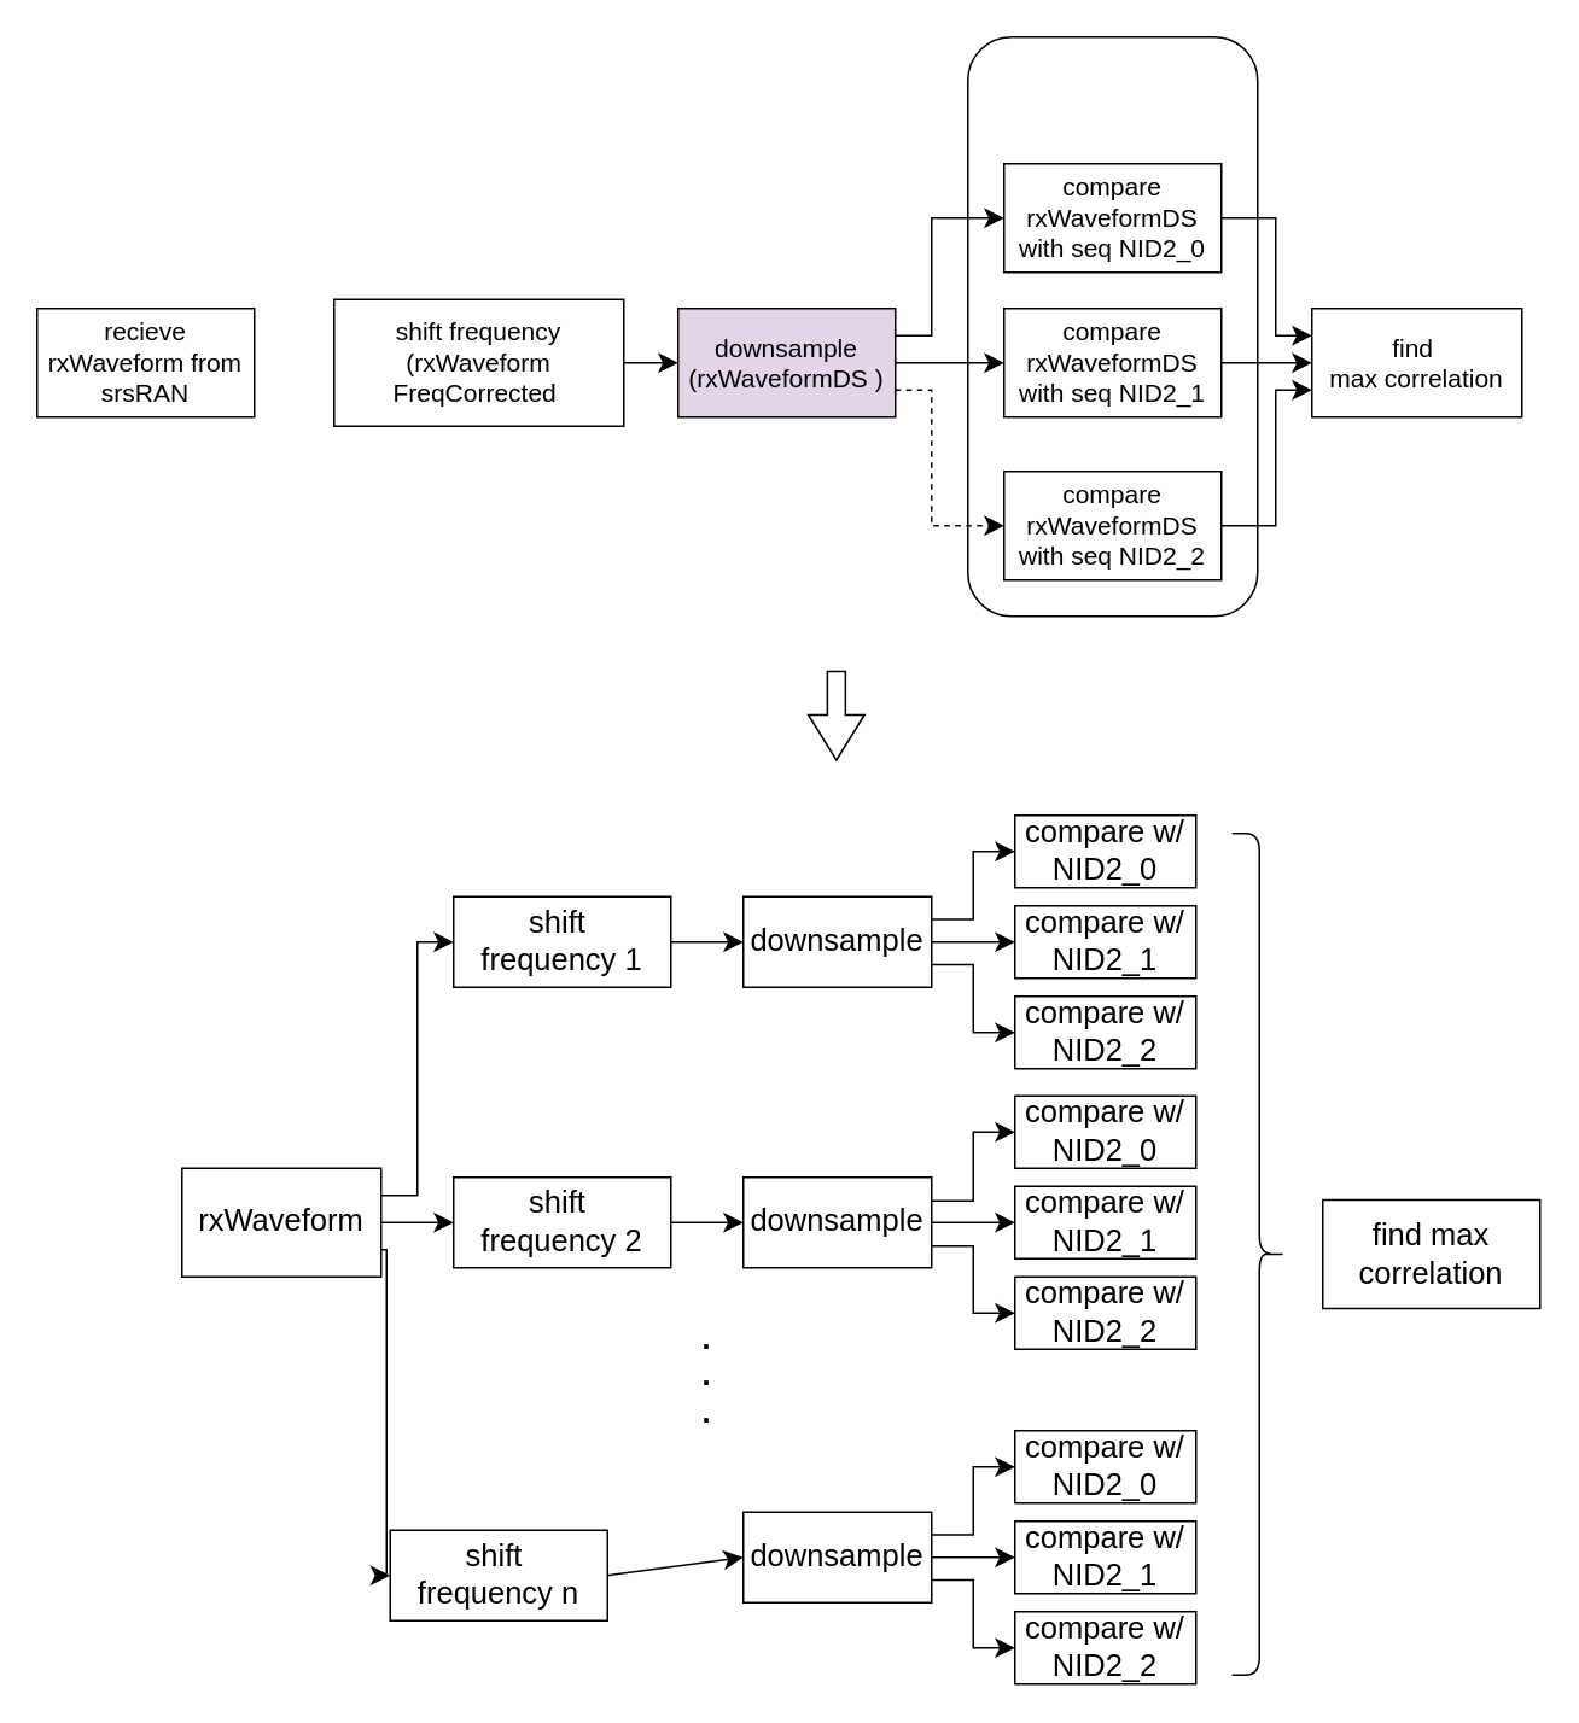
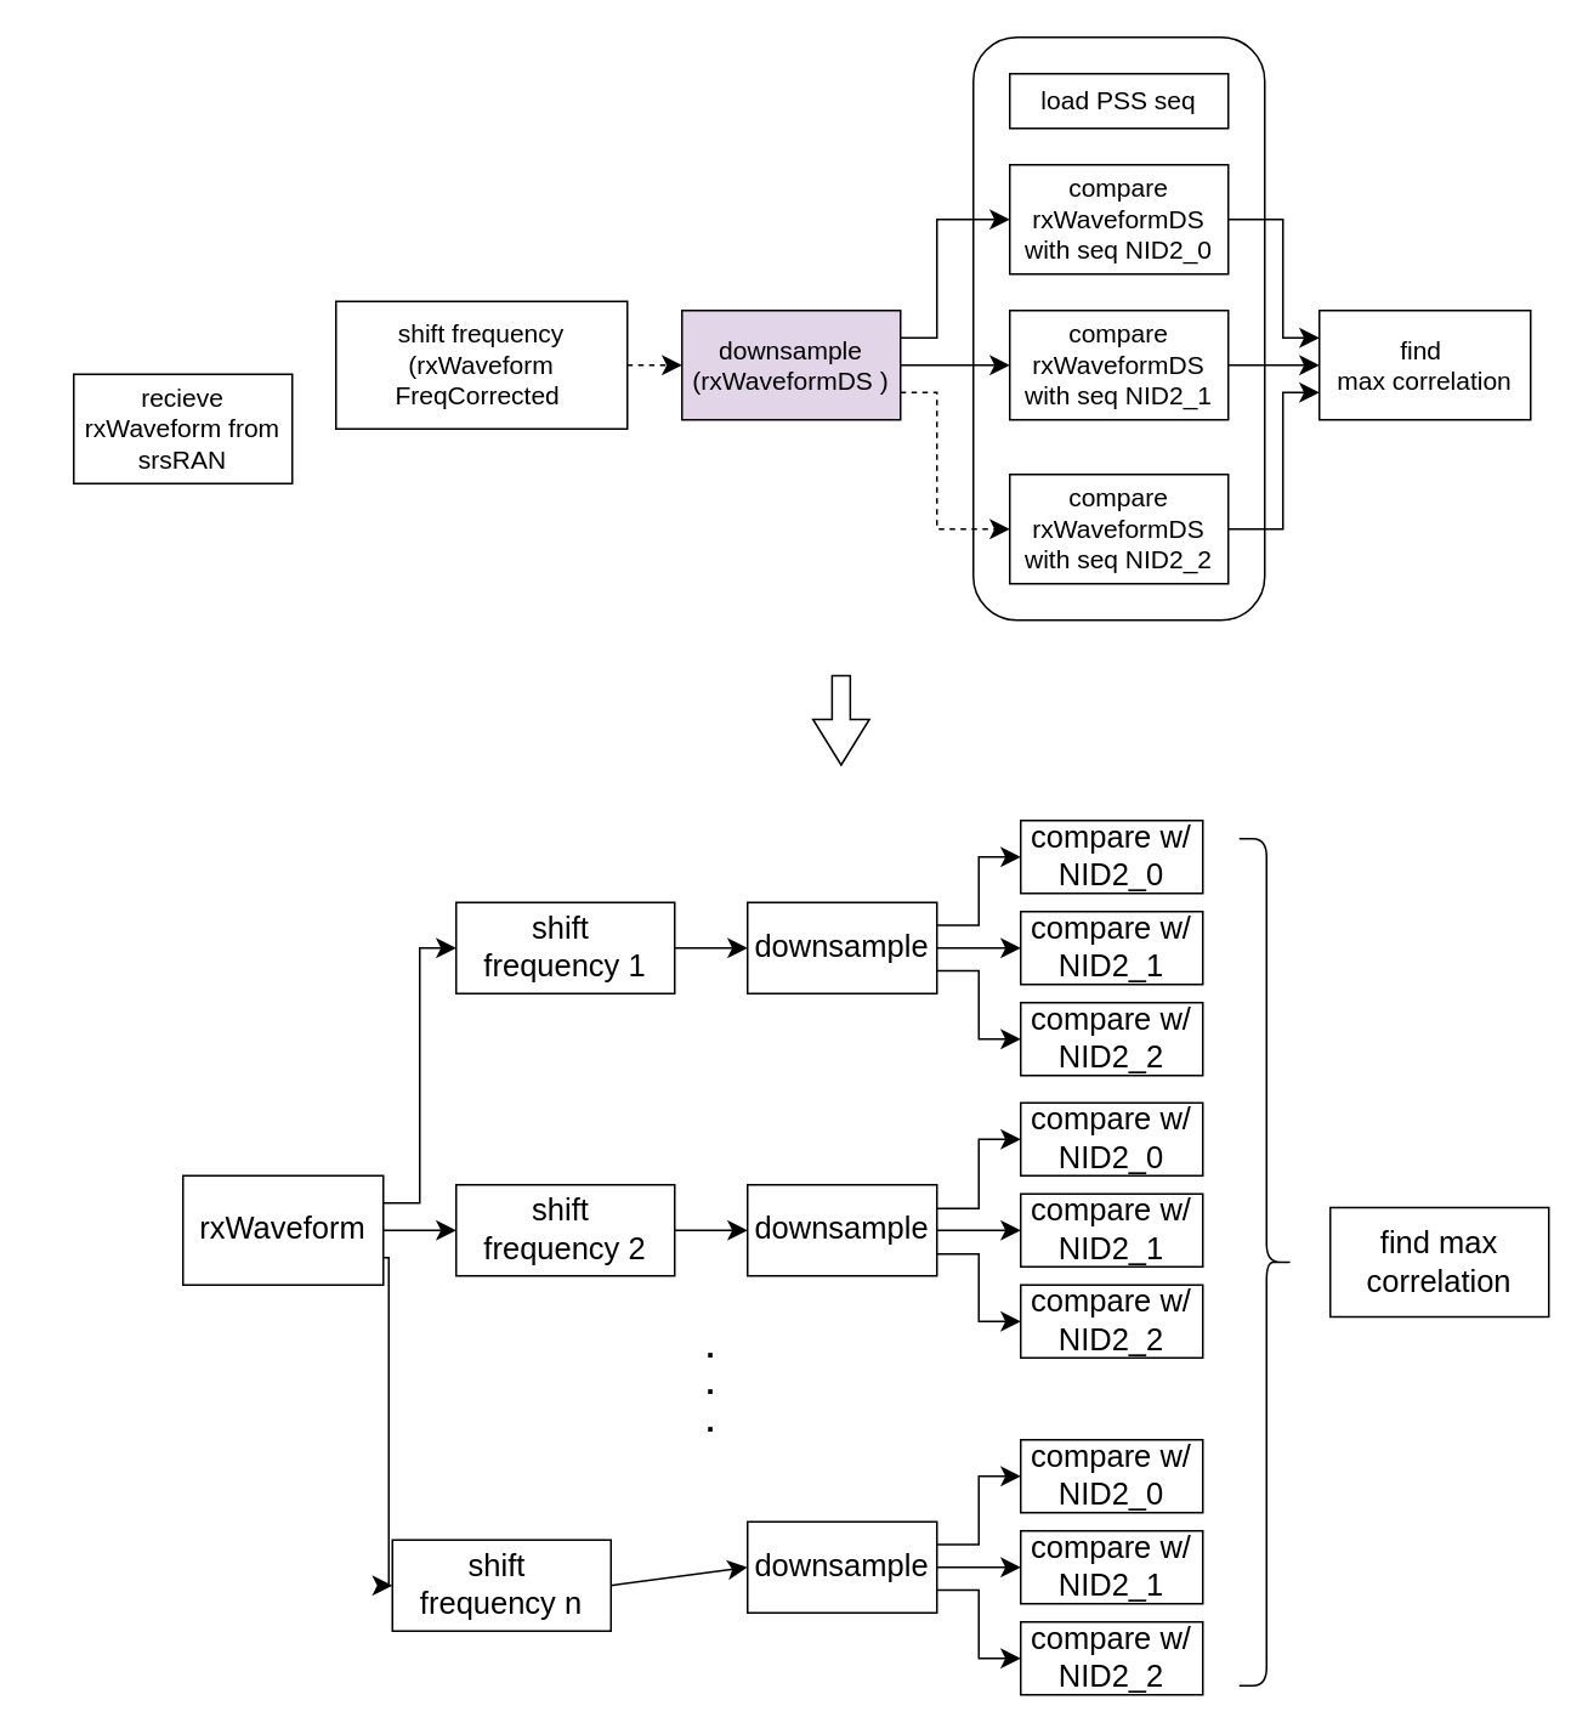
  <mxCell id="0" />
  <mxCell id="1" parent="0" />
  <mxCell id="2" value="" style="rounded=1;whiteSpace=wrap;html=1;fontSize=14;" vertex="1" parent="1"><mxGeometry x="534" y="20" width="160" height="320" as="geometry" /></mxCell>
- <mxCell id="3" value="recieve rxWaveform from srsRAN" style="rounded=0;whiteSpace=wrap;html=1;fontSize=14;" vertex="1" parent="1"><mxGeometry x="20" y="170" width="120" height="60" as="geometry" /></mxCell>
- <mxCell id="4" style="edgeStyle=none;curved=1;rounded=0;orthogonalLoop=1;jettySize=auto;html=1;exitX=1;exitY=0.5;exitDx=0;exitDy=0;entryX=0;entryY=0.5;entryDx=0;entryDy=0;fontSize=14;startSize=8;endSize=8;" edge="1" parent="1" source="5" target="7"><mxGeometry relative="1" as="geometry" /></mxCell>
+ <mxCell id="3" value="recieve rxWaveform from srsRAN" style="rounded=0;whiteSpace=wrap;html=1;fontSize=14;" vertex="1" parent="1"><mxGeometry x="40" y="205" width="120" height="60" as="geometry" /></mxCell>
+ <mxCell id="4" style="edgeStyle=none;curved=1;rounded=0;orthogonalLoop=1;jettySize=auto;html=1;exitX=1;exitY=0.5;exitDx=0;exitDy=0;entryX=0;entryY=0.5;entryDx=0;entryDy=0;fontSize=14;startSize=8;endSize=8;dashed=1;" edge="1" parent="1" source="5" target="7"><mxGeometry relative="1" as="geometry" /></mxCell>
  <mxCell id="5" value="shift frequency&lt;div&gt;(rxWaveform&lt;/div&gt;&lt;div&gt;FreqCorrected&amp;nbsp;&lt;/div&gt;" style="rounded=0;whiteSpace=wrap;html=1;fontSize=14;" vertex="1" parent="1"><mxGeometry x="184" y="165" width="160" height="70" as="geometry" /></mxCell>
  <mxCell id="6" style="edgeStyle=none;curved=1;rounded=0;orthogonalLoop=1;jettySize=auto;html=1;exitX=1;exitY=0.5;exitDx=0;exitDy=0;fontSize=14;startSize=8;endSize=8;" edge="1" parent="1" source="7" target="10"><mxGeometry relative="1" as="geometry" /></mxCell>
  <mxCell id="7" value="downsample&lt;div&gt;(rxWaveformDS&amp;nbsp;)&lt;/div&gt;" style="rounded=0;whiteSpace=wrap;html=1;fontSize=14;fillColor=#e1d5e7;" vertex="1" parent="1"><mxGeometry x="374" y="170" width="120" height="60" as="geometry" /></mxCell>
  <mxCell id="8" value="compare rxWaveformDS with seq NID2_0" style="rounded=0;whiteSpace=wrap;html=1;fontSize=14;" vertex="1" parent="1"><mxGeometry x="554" y="90" width="120" height="60" as="geometry" /></mxCell>
  <mxCell id="9" style="edgeStyle=none;curved=1;rounded=0;orthogonalLoop=1;jettySize=auto;html=1;exitX=1;exitY=0.5;exitDx=0;exitDy=0;entryX=0;entryY=0.5;entryDx=0;entryDy=0;fontSize=14;startSize=8;endSize=8;" edge="1" parent="1" source="10" target="12"><mxGeometry relative="1" as="geometry" /></mxCell>
  <mxCell id="10" value="compare rxWaveformDS with seq NID2_1" style="rounded=0;whiteSpace=wrap;html=1;fontSize=14;" vertex="1" parent="1"><mxGeometry x="554" y="170" width="120" height="60" as="geometry" /></mxCell>
  <mxCell id="11" value="compare rxWaveformDS with seq NID2_2" style="rounded=0;whiteSpace=wrap;html=1;fontSize=14;" vertex="1" parent="1"><mxGeometry x="554" y="260" width="120" height="60" as="geometry" /></mxCell>
  <mxCell id="12" value="find&amp;nbsp;&lt;div&gt;max correlation&lt;/div&gt;" style="rounded=0;whiteSpace=wrap;html=1;fontSize=14;" vertex="1" parent="1"><mxGeometry x="724" y="170" width="116" height="60" as="geometry" /></mxCell>
+ <mxCell id="13" value="load PSS seq" style="rounded=0;whiteSpace=wrap;html=1;fontSize=14;" vertex="1" parent="1"><mxGeometry x="554" y="40" width="120" height="30" as="geometry" /></mxCell>
  <mxCell id="14" style="edgeStyle=none;curved=1;rounded=0;orthogonalLoop=1;jettySize=auto;html=1;exitX=1;exitY=0.5;exitDx=0;exitDy=0;fontSize=12;startSize=8;endSize=8;" edge="1" parent="1" source="15" target="19"><mxGeometry relative="1" as="geometry" /></mxCell>
  <mxCell id="15" value="rxWaveform" style="rounded=0;whiteSpace=wrap;html=1;fontSize=17;" vertex="1" parent="1"><mxGeometry x="100" y="645" width="110" height="60" as="geometry" /></mxCell>
  <mxCell id="16" style="edgeStyle=none;curved=1;rounded=0;orthogonalLoop=1;jettySize=auto;html=1;exitX=1;exitY=0.5;exitDx=0;exitDy=0;fontSize=12;startSize=8;endSize=8;" edge="1" parent="1" source="17" target="23"><mxGeometry relative="1" as="geometry" /></mxCell>
  <mxCell id="17" value="shift&amp;nbsp;&lt;div&gt;frequency 1&lt;/div&gt;" style="rounded=0;whiteSpace=wrap;html=1;fontSize=17;" vertex="1" parent="1"><mxGeometry x="250" y="495" width="120" height="50" as="geometry" /></mxCell>
  <mxCell id="18" style="edgeStyle=none;curved=1;rounded=0;orthogonalLoop=1;jettySize=auto;html=1;exitX=1;exitY=0.5;exitDx=0;exitDy=0;entryX=0;entryY=0.5;entryDx=0;entryDy=0;fontSize=12;startSize=8;endSize=8;" edge="1" parent="1" source="19" target="25"><mxGeometry relative="1" as="geometry" /></mxCell>
  <mxCell id="19" value="shift&amp;nbsp;&lt;div&gt;frequency 2&lt;/div&gt;" style="rounded=0;whiteSpace=wrap;html=1;fontSize=17;" vertex="1" parent="1"><mxGeometry x="250" y="650" width="120" height="50" as="geometry" /></mxCell>
  <mxCell id="20" style="edgeStyle=none;curved=1;rounded=0;orthogonalLoop=1;jettySize=auto;html=1;exitX=1;exitY=0.5;exitDx=0;exitDy=0;entryX=0;entryY=0.5;entryDx=0;entryDy=0;fontSize=12;startSize=8;endSize=8;" edge="1" parent="1" source="21" target="27"><mxGeometry relative="1" as="geometry" /></mxCell>
  <mxCell id="21" value="shift&amp;nbsp;&lt;div&gt;frequency n&lt;/div&gt;" style="rounded=0;whiteSpace=wrap;html=1;fontSize=17;" vertex="1" parent="1"><mxGeometry x="215" y="845" width="120" height="50" as="geometry" /></mxCell>
  <mxCell id="22" style="edgeStyle=none;curved=1;rounded=0;orthogonalLoop=1;jettySize=auto;html=1;exitX=1;exitY=0.5;exitDx=0;exitDy=0;entryX=0;entryY=0.5;entryDx=0;entryDy=0;fontSize=12;startSize=8;endSize=8;" edge="1" parent="1" source="23" target="29"><mxGeometry relative="1" as="geometry"><mxPoint x="520" y="520" as="sourcePoint" /></mxGeometry></mxCell>
  <mxCell id="23" value="downsample" style="rounded=0;whiteSpace=wrap;html=1;fontSize=17;" vertex="1" parent="1"><mxGeometry x="410" y="495" width="104" height="50" as="geometry" /></mxCell>
  <mxCell id="24" style="edgeStyle=none;curved=1;rounded=0;orthogonalLoop=1;jettySize=auto;html=1;exitX=1;exitY=0.5;exitDx=0;exitDy=0;entryX=0;entryY=0.5;entryDx=0;entryDy=0;fontSize=12;startSize=8;endSize=8;" edge="1" parent="1" source="25" target="32"><mxGeometry relative="1" as="geometry"><mxPoint x="520" y="675" as="sourcePoint" /></mxGeometry></mxCell>
  <mxCell id="25" value="downsample" style="rounded=0;whiteSpace=wrap;html=1;fontSize=17;" vertex="1" parent="1"><mxGeometry x="410" y="650" width="104" height="50" as="geometry" /></mxCell>
  <mxCell id="26" style="edgeStyle=none;curved=1;rounded=0;orthogonalLoop=1;jettySize=auto;html=1;exitX=1;exitY=0.5;exitDx=0;exitDy=0;entryX=0;entryY=0.5;entryDx=0;entryDy=0;fontSize=12;startSize=8;endSize=8;" edge="1" parent="1" source="27" target="35"><mxGeometry relative="1" as="geometry" /></mxCell>
  <mxCell id="27" value="downsample" style="rounded=0;whiteSpace=wrap;html=1;fontSize=17;" vertex="1" parent="1"><mxGeometry x="410" y="835" width="104" height="50" as="geometry" /></mxCell>
  <mxCell id="28" value="compare w/ NID2_0" style="rounded=0;whiteSpace=wrap;html=1;fontSize=17;" vertex="1" parent="1"><mxGeometry x="560" y="450" width="100" height="40" as="geometry" /></mxCell>
  <mxCell id="29" value="compare w/ NID2_1" style="rounded=0;whiteSpace=wrap;html=1;fontSize=17;" vertex="1" parent="1"><mxGeometry x="560" y="500" width="100" height="40" as="geometry" /></mxCell>
  <mxCell id="30" value="compare w/ NID2_2" style="rounded=0;whiteSpace=wrap;html=1;fontSize=17;" vertex="1" parent="1"><mxGeometry x="560" y="550" width="100" height="40" as="geometry" /></mxCell>
  <mxCell id="31" value="compare w/ NID2_0" style="rounded=0;whiteSpace=wrap;html=1;fontSize=17;" vertex="1" parent="1"><mxGeometry x="560" y="605" width="100" height="40" as="geometry" /></mxCell>
  <mxCell id="32" value="compare w/ NID2_1" style="rounded=0;whiteSpace=wrap;html=1;fontSize=17;" vertex="1" parent="1"><mxGeometry x="560" y="655" width="100" height="40" as="geometry" /></mxCell>
  <mxCell id="33" value="compare w/ NID2_2" style="rounded=0;whiteSpace=wrap;html=1;fontSize=17;" vertex="1" parent="1"><mxGeometry x="560" y="705" width="100" height="40" as="geometry" /></mxCell>
  <mxCell id="34" value="compare w/ NID2_0" style="rounded=0;whiteSpace=wrap;html=1;fontSize=17;" vertex="1" parent="1"><mxGeometry x="560" y="790" width="100" height="40" as="geometry" /></mxCell>
  <mxCell id="35" value="compare w/ NID2_1" style="rounded=0;whiteSpace=wrap;html=1;fontSize=17;" vertex="1" parent="1"><mxGeometry x="560" y="840" width="100" height="40" as="geometry" /></mxCell>
  <mxCell id="36" value="compare w/ NID2_2" style="rounded=0;whiteSpace=wrap;html=1;fontSize=17;" vertex="1" parent="1"><mxGeometry x="560" y="890" width="100" height="40" as="geometry" /></mxCell>
  <mxCell id="37" value="find max correlation" style="rounded=0;whiteSpace=wrap;html=1;fontSize=17;" vertex="1" parent="1"><mxGeometry x="730" y="662.5" width="120" height="60" as="geometry" /></mxCell>
  <mxCell id="38" value=".&lt;div&gt;.&lt;/div&gt;&lt;div&gt;.&lt;/div&gt;" style="text;html=1;align=center;verticalAlign=middle;whiteSpace=wrap;rounded=0;fontSize=17;fontStyle=1" vertex="1" parent="1"><mxGeometry x="360" y="745" width="60" height="30" as="geometry" /></mxCell>
  <mxCell id="39" value="" style="edgeStyle=elbowEdgeStyle;elbow=horizontal;endArrow=classic;html=1;curved=0;rounded=0;endSize=8;startSize=8;fontSize=14;exitX=1;exitY=0.25;exitDx=0;exitDy=0;entryX=0;entryY=0.5;entryDx=0;entryDy=0;" edge="1" parent="1" source="7" target="8"><mxGeometry width="50" height="50" relative="1" as="geometry"><mxPoint x="454" y="120" as="sourcePoint" /><mxPoint x="504" y="70" as="targetPoint" /><Array as="points"><mxPoint x="514" y="150" /></Array></mxGeometry></mxCell>
  <mxCell id="40" value="" style="edgeStyle=elbowEdgeStyle;elbow=horizontal;endArrow=classic;html=1;curved=0;rounded=0;endSize=8;startSize=8;fontSize=14;exitX=1;exitY=0.75;exitDx=0;exitDy=0;entryX=0;entryY=0.5;entryDx=0;entryDy=0;dashed=1;" edge="1" parent="1" source="7" target="11"><mxGeometry width="50" height="50" relative="1" as="geometry"><mxPoint x="428" y="350" as="sourcePoint" /><mxPoint x="488" y="285" as="targetPoint" /><Array as="points"><mxPoint x="514" y="250" /></Array></mxGeometry></mxCell>
  <mxCell id="41" value="" style="edgeStyle=elbowEdgeStyle;elbow=horizontal;endArrow=classic;html=1;curved=0;rounded=0;endSize=8;startSize=8;fontSize=14;exitX=1;exitY=0.5;exitDx=0;exitDy=0;entryX=0;entryY=0.25;entryDx=0;entryDy=0;" edge="1" parent="1" source="8" target="12"><mxGeometry width="50" height="50" relative="1" as="geometry"><mxPoint x="734" y="135" as="sourcePoint" /><mxPoint x="794" y="70" as="targetPoint" /><Array as="points"><mxPoint x="704" y="150" /></Array></mxGeometry></mxCell>
  <mxCell id="42" value="" style="edgeStyle=elbowEdgeStyle;elbow=horizontal;endArrow=classic;html=1;curved=0;rounded=0;endSize=8;startSize=8;fontSize=14;entryX=0;entryY=0.75;entryDx=0;entryDy=0;" edge="1" parent="1" source="11" target="12"><mxGeometry width="50" height="50" relative="1" as="geometry"><mxPoint x="724" y="252.5" as="sourcePoint" /><mxPoint x="784" y="327.5" as="targetPoint" /><Array as="points"><mxPoint x="704" y="250" /></Array></mxGeometry></mxCell>
  <mxCell id="43" value="" style="edgeStyle=elbowEdgeStyle;elbow=horizontal;endArrow=classic;html=1;curved=0;rounded=0;endSize=8;startSize=8;fontSize=12;exitX=1;exitY=0.25;exitDx=0;exitDy=0;entryX=0;entryY=0.5;entryDx=0;entryDy=0;" edge="1" parent="1" source="15" target="17"><mxGeometry width="50" height="50" relative="1" as="geometry"><mxPoint x="226" y="657.5" as="sourcePoint" /><mxPoint x="286" y="592.5" as="targetPoint" /><Array as="points" /></mxGeometry></mxCell>
  <mxCell id="44" value="" style="edgeStyle=elbowEdgeStyle;elbow=horizontal;endArrow=classic;html=1;curved=0;rounded=0;endSize=8;startSize=8;fontSize=12;exitX=1;exitY=0.25;exitDx=0;exitDy=0;entryX=0;entryY=0.5;entryDx=0;entryDy=0;" edge="1" parent="1" source="23" target="28"><mxGeometry width="50" height="50" relative="1" as="geometry"><mxPoint x="520" y="507.5" as="sourcePoint" /><mxPoint x="506" y="450" as="targetPoint" /><Array as="points" /></mxGeometry></mxCell>
  <mxCell id="45" value="" style="edgeStyle=elbowEdgeStyle;elbow=horizontal;endArrow=classic;html=1;curved=0;rounded=0;endSize=8;startSize=8;fontSize=12;exitX=1;exitY=0.75;exitDx=0;exitDy=0;entryX=0;entryY=0.5;entryDx=0;entryDy=0;" edge="1" parent="1" source="15" target="21"><mxGeometry width="50" height="50" relative="1" as="geometry"><mxPoint x="200" y="840" as="sourcePoint" /><mxPoint x="240" y="700" as="targetPoint" /><Array as="points" /></mxGeometry></mxCell>
  <mxCell id="46" value="" style="edgeStyle=elbowEdgeStyle;elbow=horizontal;endArrow=classic;html=1;curved=0;rounded=0;endSize=8;startSize=8;fontSize=12;exitX=1;exitY=0.75;exitDx=0;exitDy=0;entryX=0;entryY=0.5;entryDx=0;entryDy=0;" edge="1" parent="1" source="23" target="30"><mxGeometry width="50" height="50" relative="1" as="geometry"><mxPoint x="490" y="565" as="sourcePoint" /><mxPoint x="530" y="735" as="targetPoint" /><Array as="points" /></mxGeometry></mxCell>
  <mxCell id="47" value="" style="edgeStyle=elbowEdgeStyle;elbow=horizontal;endArrow=classic;html=1;curved=0;rounded=0;endSize=8;startSize=8;fontSize=12;exitX=1;exitY=0.25;exitDx=0;exitDy=0;entryX=0;entryY=0.5;entryDx=0;entryDy=0;" edge="1" parent="1" target="31"><mxGeometry width="50" height="50" relative="1" as="geometry"><mxPoint x="514" y="663" as="sourcePoint" /><mxPoint x="546" y="625" as="targetPoint" /><Array as="points" /></mxGeometry></mxCell>
  <mxCell id="48" value="" style="edgeStyle=elbowEdgeStyle;elbow=horizontal;endArrow=classic;html=1;curved=0;rounded=0;endSize=8;startSize=8;fontSize=12;exitX=1;exitY=0.75;exitDx=0;exitDy=0;entryX=0;entryY=0.5;entryDx=0;entryDy=0;" edge="1" parent="1" target="33"><mxGeometry width="50" height="50" relative="1" as="geometry"><mxPoint x="514" y="688" as="sourcePoint" /><mxPoint x="546" y="725" as="targetPoint" /><Array as="points" /></mxGeometry></mxCell>
  <mxCell id="49" value="" style="edgeStyle=elbowEdgeStyle;elbow=horizontal;endArrow=classic;html=1;curved=0;rounded=0;endSize=8;startSize=8;fontSize=12;exitX=1;exitY=0.25;exitDx=0;exitDy=0;entryX=0;entryY=0.5;entryDx=0;entryDy=0;" edge="1" parent="1" source="27" target="34"><mxGeometry width="50" height="50" relative="1" as="geometry"><mxPoint x="514" y="843" as="sourcePoint" /><mxPoint x="546" y="805" as="targetPoint" /><Array as="points" /></mxGeometry></mxCell>
  <mxCell id="50" value="" style="edgeStyle=elbowEdgeStyle;elbow=horizontal;endArrow=classic;html=1;curved=0;rounded=0;endSize=8;startSize=8;fontSize=12;exitX=1;exitY=0.75;exitDx=0;exitDy=0;entryX=0;entryY=0.5;entryDx=0;entryDy=0;" edge="1" parent="1" source="27" target="36"><mxGeometry width="50" height="50" relative="1" as="geometry"><mxPoint x="514" y="868" as="sourcePoint" /><mxPoint x="546" y="905" as="targetPoint" /><Array as="points" /></mxGeometry></mxCell>
  <mxCell id="51" value="" style="shape=curlyBracket;whiteSpace=wrap;html=1;rounded=1;flipH=1;labelPosition=right;verticalLabelPosition=middle;align=left;verticalAlign=middle;" vertex="1" parent="1"><mxGeometry x="680" y="460" width="30" height="465" as="geometry" /></mxCell>
  <mxCell id="52" value="" style="shape=flexArrow;endArrow=classic;html=1;rounded=0;fontSize=12;startSize=8;endSize=8;curved=1;" edge="1" parent="1"><mxGeometry width="50" height="50" relative="1" as="geometry"><mxPoint x="461.41" y="370" as="sourcePoint" /><mxPoint x="461.41" y="420" as="targetPoint" /></mxGeometry></mxCell>
